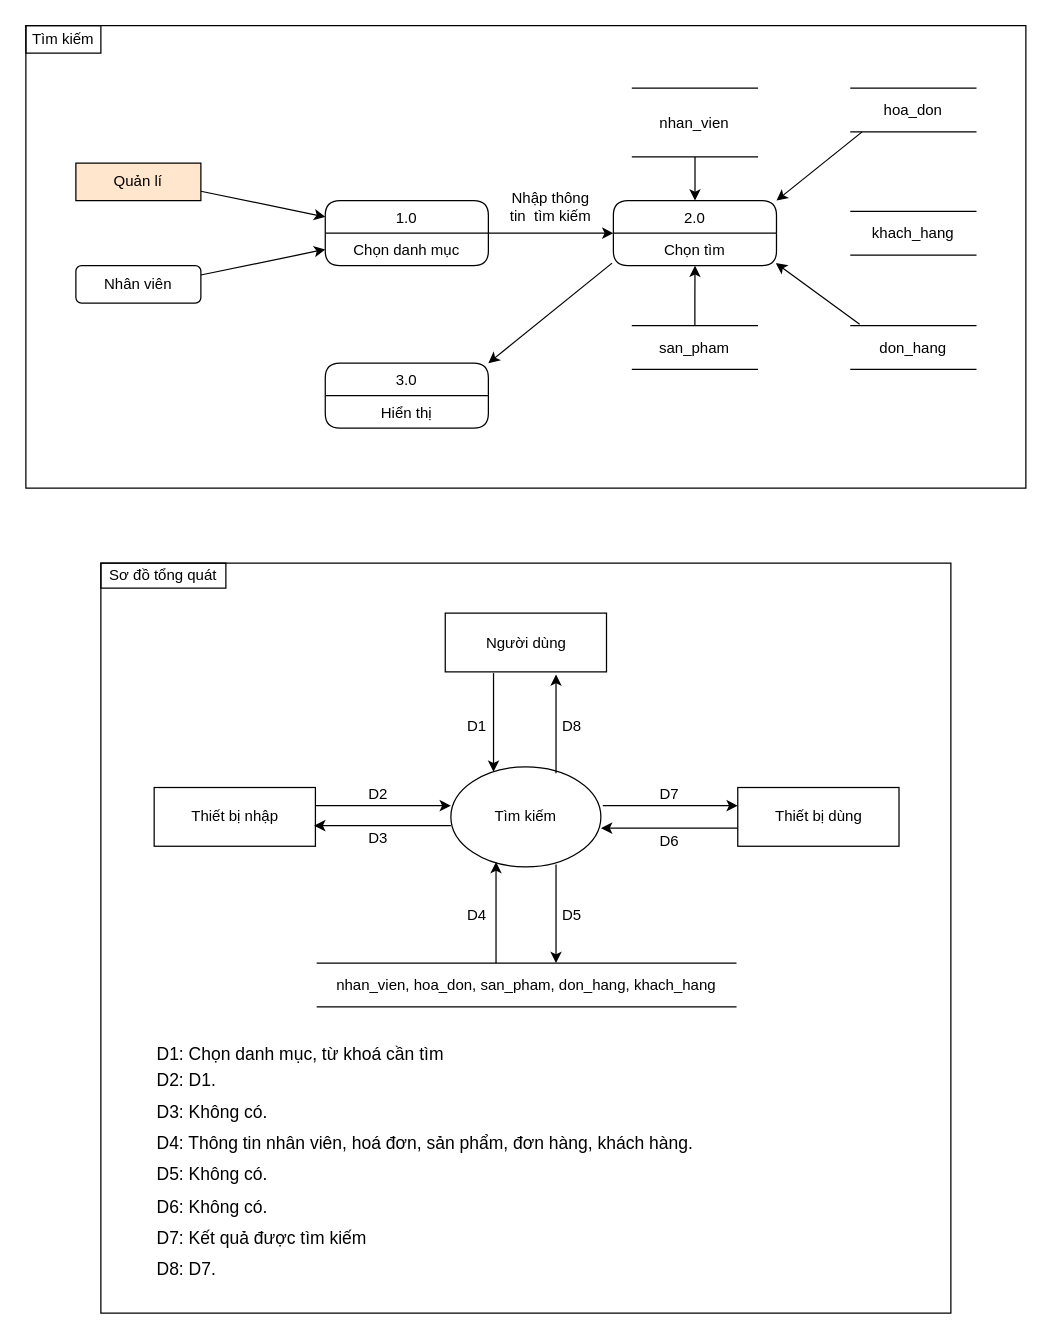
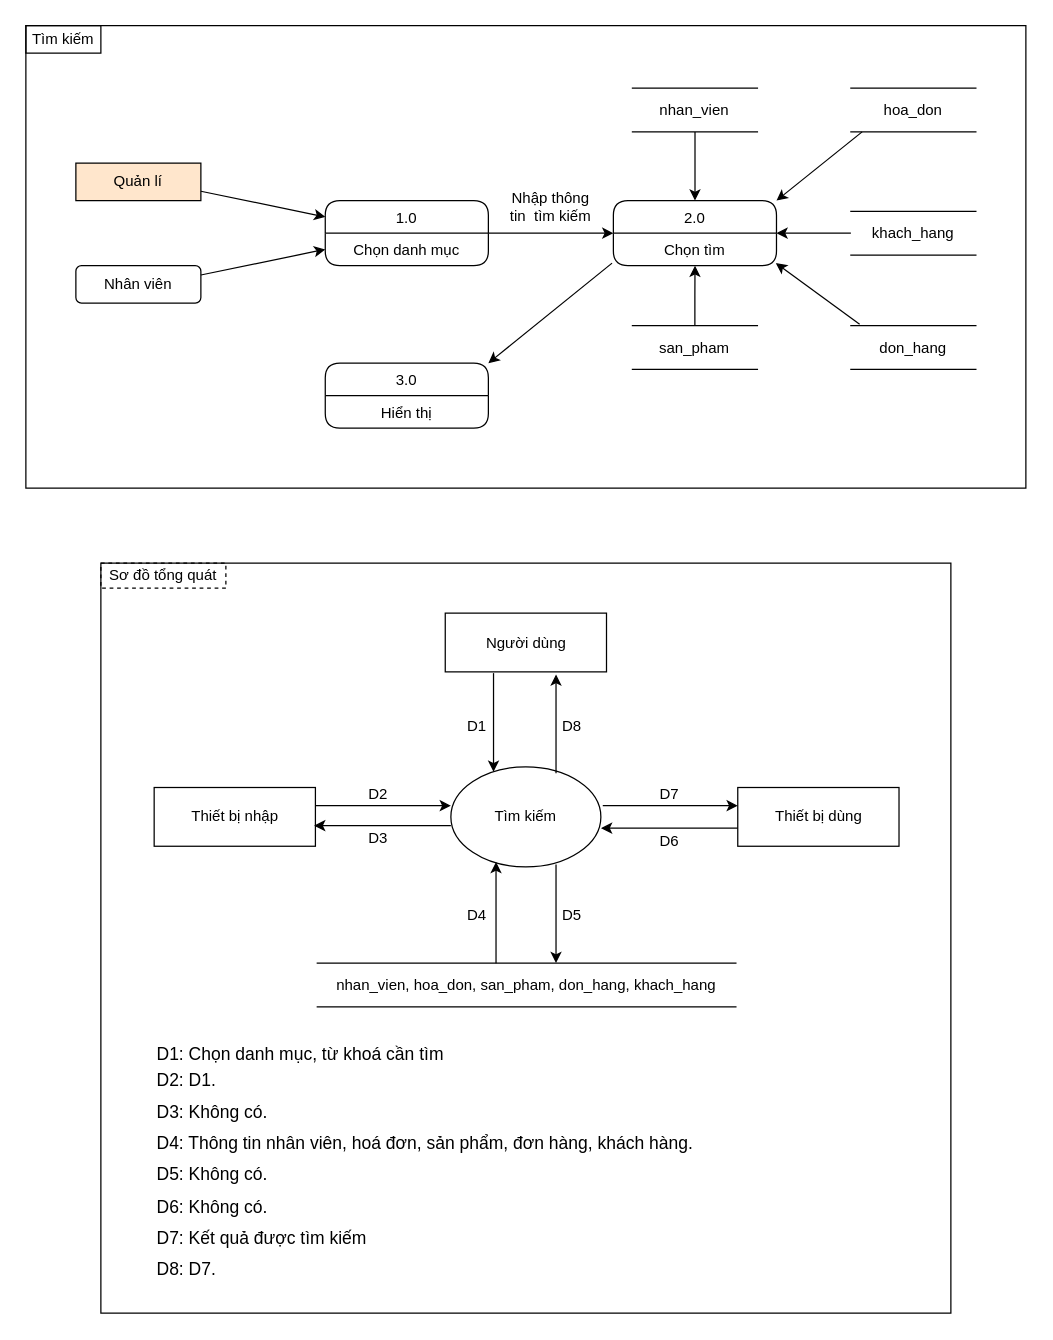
  <mxCell id="0" />
  <mxCell id="1" parent="0" />
  <mxCell id="2" value="Quản lí" style="rounded=0;whiteSpace=wrap;html=1;align=center;fillColor=#ffe6cc;" vertex="1" parent="1"><mxGeometry x="60" y="130" width="100" height="30" as="geometry" /></mxCell>
  <mxCell id="3" value="Nhân viên" style="whiteSpace=wrap;html=1;align=center;rounded=1;" vertex="1" parent="1"><mxGeometry x="60" y="212" width="100" height="30" as="geometry" /></mxCell>
  <mxCell id="4" value="1.0" style="swimlane;fontStyle=0;childLayout=stackLayout;horizontal=1;startSize=26;fillColor=none;horizontalStack=0;resizeParent=1;resizeParentMax=0;resizeLast=0;collapsible=1;marginBottom=0;rounded=1;" vertex="1" parent="1"><mxGeometry x="259.51" y="160" width="130.49" height="52" as="geometry" /></mxCell>
  <mxCell id="5" value="Chọn danh mục" style="text;strokeColor=none;fillColor=none;align=center;verticalAlign=top;spacingLeft=4;spacingRight=4;overflow=hidden;rotatable=0;points=[[0,0.5],[1,0.5]];portConstraint=eastwest;" vertex="1" parent="4"><mxGeometry y="26" width="130.49" height="26" as="geometry" /></mxCell>
  <mxCell id="6" value="" style="endArrow=classic;html=1;exitX=1;exitY=0.25;exitDx=0;exitDy=0;entryX=0;entryY=0.5;entryDx=0;entryDy=0;" edge="1" parent="1" source="3" target="5"><mxGeometry width="50" height="50" relative="1" as="geometry"><mxPoint x="300" y="322" as="sourcePoint" /><mxPoint x="350" y="272" as="targetPoint" /></mxGeometry></mxCell>
  <mxCell id="7" value="" style="endArrow=classic;html=1;exitX=1;exitY=0.75;exitDx=0;exitDy=0;entryX=0;entryY=0.25;entryDx=0;entryDy=0;" edge="1" parent="1" source="2" target="4"><mxGeometry width="50" height="50" relative="1" as="geometry"><mxPoint x="300" y="322" as="sourcePoint" /><mxPoint x="350" y="272" as="targetPoint" /></mxGeometry></mxCell>
  <mxCell id="8" value="2.0" style="swimlane;fontStyle=0;childLayout=stackLayout;horizontal=1;startSize=26;fillColor=none;horizontalStack=0;resizeParent=1;resizeParentMax=0;resizeLast=0;collapsible=1;marginBottom=0;rounded=1;" vertex="1" parent="1"><mxGeometry x="490" y="160" width="130.49" height="52" as="geometry" /></mxCell>
  <mxCell id="9" value="Chọn tìm" style="text;strokeColor=none;fillColor=none;align=center;verticalAlign=top;spacingLeft=4;spacingRight=4;overflow=hidden;rotatable=0;points=[[0,0.5],[1,0.5]];portConstraint=eastwest;" vertex="1" parent="8"><mxGeometry y="26" width="130.49" height="26" as="geometry" /></mxCell>
  <mxCell id="10" value="" style="endArrow=classic;html=1;exitX=1;exitY=0.5;exitDx=0;exitDy=0;" edge="1" parent="1" source="4" target="8"><mxGeometry width="50" height="50" relative="1" as="geometry"><mxPoint x="300" y="240" as="sourcePoint" /><mxPoint x="350" y="190" as="targetPoint" /></mxGeometry></mxCell>
  <mxCell id="11" value="Nhập thông tin&amp;nbsp; tìm kiếm" style="text;html=1;strokeColor=none;fillColor=none;align=center;verticalAlign=middle;whiteSpace=wrap;rounded=0;" vertex="1" parent="1"><mxGeometry x="400" y="150" width="80" height="30" as="geometry" /></mxCell>
+ <mxCell id="12" style="edgeStyle=orthogonalEdgeStyle;rounded=0;orthogonalLoop=1;jettySize=auto;html=1;" edge="1" parent="1" source="13" target="8"><mxGeometry relative="1" as="geometry" /></mxCell>
  <mxCell id="13" value="khach_hang" style="shape=partialRectangle;whiteSpace=wrap;html=1;left=0;right=0;fillColor=none;rounded=1;align=center;" vertex="1" parent="1"><mxGeometry x="680" y="168.5" width="100" height="35" as="geometry" /></mxCell>
  <mxCell id="14" style="edgeStyle=orthogonalEdgeStyle;rounded=0;orthogonalLoop=1;jettySize=auto;html=1;" edge="1" parent="1" source="15" target="8"><mxGeometry relative="1" as="geometry" /></mxCell>
  <mxCell id="15" value="san_pham" style="shape=partialRectangle;whiteSpace=wrap;html=1;left=0;right=0;fillColor=none;rounded=1;align=center;" vertex="1" parent="1"><mxGeometry x="505.24" y="260" width="100" height="35" as="geometry" /></mxCell>
  <mxCell id="16" style="edgeStyle=orthogonalEdgeStyle;rounded=0;orthogonalLoop=1;jettySize=auto;html=1;" edge="1" parent="1" source="17" target="8"><mxGeometry relative="1" as="geometry" /></mxCell>
- <mxCell id="17" value="nhan_vien" style="shape=partialRectangle;whiteSpace=wrap;html=1;left=0;right=0;fillColor=none;rounded=1;align=center;" vertex="1" parent="1"><mxGeometry x="505.25" y="70" width="100" height="55" as="geometry" /></mxCell>
+ <mxCell id="17" value="nhan_vien" style="shape=partialRectangle;whiteSpace=wrap;html=1;left=0;right=0;fillColor=none;rounded=1;align=center;" vertex="1" parent="1"><mxGeometry x="505.25" y="70" width="100" height="35" as="geometry" /></mxCell>
  <mxCell id="18" value="hoa_don" style="shape=partialRectangle;whiteSpace=wrap;html=1;left=0;right=0;fillColor=none;rounded=1;align=center;" vertex="1" parent="1"><mxGeometry x="680" y="70" width="100" height="35" as="geometry" /></mxCell>
  <mxCell id="19" value="don_hang" style="shape=partialRectangle;whiteSpace=wrap;html=1;left=0;right=0;fillColor=none;rounded=1;align=center;" vertex="1" parent="1"><mxGeometry x="680" y="260" width="100" height="35" as="geometry" /></mxCell>
  <mxCell id="20" value="" style="endArrow=classic;html=1;exitX=0.07;exitY=-0.029;exitDx=0;exitDy=0;exitPerimeter=0;entryX=0.996;entryY=0.923;entryDx=0;entryDy=0;entryPerimeter=0;" edge="1" parent="1" source="19" target="9"><mxGeometry width="50" height="50" relative="1" as="geometry"><mxPoint x="230" y="240" as="sourcePoint" /><mxPoint x="280" y="190" as="targetPoint" /></mxGeometry></mxCell>
  <mxCell id="21" value="" style="endArrow=classic;html=1;exitX=0.09;exitY=1;exitDx=0;exitDy=0;exitPerimeter=0;entryX=1;entryY=0;entryDx=0;entryDy=0;" edge="1" parent="1" source="18" target="8"><mxGeometry width="50" height="50" relative="1" as="geometry"><mxPoint x="230" y="240" as="sourcePoint" /><mxPoint x="280" y="190" as="targetPoint" /></mxGeometry></mxCell>
  <mxCell id="22" value="3.0" style="swimlane;fontStyle=0;childLayout=stackLayout;horizontal=1;startSize=26;fillColor=none;horizontalStack=0;resizeParent=1;resizeParentMax=0;resizeLast=0;collapsible=1;marginBottom=0;rounded=1;" vertex="1" parent="1"><mxGeometry x="259.51" y="290" width="130.49" height="52" as="geometry" /></mxCell>
  <mxCell id="23" value="Hiển thị" style="text;strokeColor=none;fillColor=none;align=center;verticalAlign=top;spacingLeft=4;spacingRight=4;overflow=hidden;rotatable=0;points=[[0,0.5],[1,0.5]];portConstraint=eastwest;" vertex="1" parent="22"><mxGeometry y="26" width="130.49" height="26" as="geometry" /></mxCell>
  <mxCell id="24" value="" style="endArrow=classic;html=1;exitX=-0.008;exitY=0.923;exitDx=0;exitDy=0;exitPerimeter=0;entryX=1;entryY=0;entryDx=0;entryDy=0;" edge="1" parent="1" source="9" target="22"><mxGeometry width="50" height="50" relative="1" as="geometry"><mxPoint x="360" y="330" as="sourcePoint" /><mxPoint x="410" y="280" as="targetPoint" /></mxGeometry></mxCell>
  <mxCell id="25" value="" style="rounded=0;whiteSpace=wrap;html=1;fillColor=none;" vertex="1" parent="1"><mxGeometry x="20" y="20" width="800" height="370" as="geometry" /></mxCell>
  <mxCell id="26" value="Tìm kiếm" style="rounded=0;whiteSpace=wrap;html=1;fillColor=none;" vertex="1" parent="1"><mxGeometry x="20" y="20" width="60" height="22" as="geometry" /></mxCell>
  <mxCell id="27" value="" style="rounded=0;whiteSpace=wrap;html=1;fillColor=none;" vertex="1" parent="1"><mxGeometry x="80" y="450" width="680" height="600" as="geometry" /></mxCell>
  <mxCell id="28" value="Tìm kiếm" style="ellipse;whiteSpace=wrap;html=1;rounded=1;fillColor=none;align=center;" vertex="1" parent="1"><mxGeometry x="360" y="613" width="120" height="80" as="geometry" /></mxCell>
  <mxCell id="29" value="Người dùng" style="rounded=0;whiteSpace=wrap;html=1;fillColor=none;align=center;" vertex="1" parent="1"><mxGeometry x="355.5" y="490" width="129" height="47" as="geometry" /></mxCell>
  <mxCell id="30" value="Thiết bị nhập" style="rounded=0;whiteSpace=wrap;html=1;fillColor=none;align=center;" vertex="1" parent="1"><mxGeometry x="122.63" y="629.5" width="129" height="47" as="geometry" /></mxCell>
  <mxCell id="31" value="Thiết bị dùng" style="rounded=0;whiteSpace=wrap;html=1;fillColor=none;align=center;" vertex="1" parent="1"><mxGeometry x="589.51" y="629.5" width="129" height="47" as="geometry" /></mxCell>
  <mxCell id="32" value="nhan_vien, hoa_don, san_pham, don_hang, khach_hang" style="shape=partialRectangle;whiteSpace=wrap;html=1;left=0;right=0;fillColor=none;rounded=1;align=center;" vertex="1" parent="1"><mxGeometry x="253.12" y="770" width="334.9" height="35" as="geometry" /></mxCell>
  <mxCell id="33" value="" style="endArrow=classic;html=1;" edge="1" parent="1"><mxGeometry width="50" height="50" relative="1" as="geometry"><mxPoint x="252" y="644" as="sourcePoint" /><mxPoint x="360" y="644" as="targetPoint" /></mxGeometry></mxCell>
  <mxCell id="34" value="" style="endArrow=classic;html=1;" edge="1" parent="1"><mxGeometry width="50" height="50" relative="1" as="geometry"><mxPoint x="481.51" y="644" as="sourcePoint" /><mxPoint x="589.51" y="644" as="targetPoint" /></mxGeometry></mxCell>
  <mxCell id="35" value="" style="endArrow=classic;html=1;" edge="1" parent="1"><mxGeometry width="50" height="50" relative="1" as="geometry"><mxPoint x="589.51" y="662" as="sourcePoint" /><mxPoint x="480.12" y="662" as="targetPoint" /></mxGeometry></mxCell>
  <mxCell id="36" value="" style="endArrow=classic;html=1;" edge="1" parent="1"><mxGeometry width="50" height="50" relative="1" as="geometry"><mxPoint x="360" y="660" as="sourcePoint" /><mxPoint x="250.61" y="660" as="targetPoint" /></mxGeometry></mxCell>
  <mxCell id="37" value="" style="endArrow=classic;html=1;" edge="1" parent="1"><mxGeometry width="50" height="50" relative="1" as="geometry"><mxPoint x="396.12" y="770" as="sourcePoint" /><mxPoint x="396.12" y="689" as="targetPoint" /></mxGeometry></mxCell>
  <mxCell id="38" value="" style="endArrow=classic;html=1;" edge="1" parent="1"><mxGeometry width="50" height="50" relative="1" as="geometry"><mxPoint x="394.12" y="538" as="sourcePoint" /><mxPoint x="394.12" y="617" as="targetPoint" /></mxGeometry></mxCell>
  <mxCell id="39" value="" style="endArrow=classic;html=1;" edge="1" parent="1"><mxGeometry width="50" height="50" relative="1" as="geometry"><mxPoint x="444.12" y="618" as="sourcePoint" /><mxPoint x="444.12" y="539" as="targetPoint" /></mxGeometry></mxCell>
  <mxCell id="40" value="" style="endArrow=classic;html=1;" edge="1" parent="1"><mxGeometry width="50" height="50" relative="1" as="geometry"><mxPoint x="444.12" y="691" as="sourcePoint" /><mxPoint x="444.12" y="770" as="targetPoint" /></mxGeometry></mxCell>
  <mxCell id="41" value="D1" style="text;html=1;strokeColor=none;fillColor=none;align=center;verticalAlign=middle;whiteSpace=wrap;rounded=0;" vertex="1" parent="1"><mxGeometry x="365" y="571" width="32" height="20" as="geometry" /></mxCell>
  <mxCell id="42" value="D2" style="text;html=1;strokeColor=none;fillColor=none;align=center;verticalAlign=middle;whiteSpace=wrap;rounded=0;" vertex="1" parent="1"><mxGeometry x="285.63" y="625" width="32" height="20" as="geometry" /></mxCell>
  <mxCell id="43" value="D3" style="text;html=1;strokeColor=none;fillColor=none;align=center;verticalAlign=middle;whiteSpace=wrap;rounded=0;" vertex="1" parent="1"><mxGeometry x="285.63" y="660" width="32" height="20" as="geometry" /></mxCell>
  <mxCell id="44" value="D4" style="text;html=1;strokeColor=none;fillColor=none;align=center;verticalAlign=middle;whiteSpace=wrap;rounded=0;" vertex="1" parent="1"><mxGeometry x="365" y="722" width="32" height="20" as="geometry" /></mxCell>
  <mxCell id="45" value="D5" style="text;html=1;strokeColor=none;fillColor=none;align=center;verticalAlign=middle;whiteSpace=wrap;rounded=0;" vertex="1" parent="1"><mxGeometry x="441.12" y="722" width="32" height="20" as="geometry" /></mxCell>
  <mxCell id="46" value="D6" style="text;html=1;strokeColor=none;fillColor=none;align=center;verticalAlign=middle;whiteSpace=wrap;rounded=0;" vertex="1" parent="1"><mxGeometry x="519.12" y="663" width="32" height="20" as="geometry" /></mxCell>
  <mxCell id="47" value="D7" style="text;html=1;strokeColor=none;fillColor=none;align=center;verticalAlign=middle;whiteSpace=wrap;rounded=0;" vertex="1" parent="1"><mxGeometry x="519.12" y="625" width="32" height="20" as="geometry" /></mxCell>
  <mxCell id="48" value="D8" style="text;html=1;strokeColor=none;fillColor=none;align=center;verticalAlign=middle;whiteSpace=wrap;rounded=0;" vertex="1" parent="1"><mxGeometry x="441.12" y="571" width="32" height="20" as="geometry" /></mxCell>
  <mxCell id="49" value="&lt;div style=&quot;font-size: 14px&quot;&gt;D1: Chọn danh mục, từ khoá cần tìm&lt;br&gt;&lt;/div&gt;&lt;div style=&quot;line-height: 180% ; font-size: 14px&quot;&gt;D2:&lt;font style=&quot;font-size: 14px&quot;&gt; &lt;/font&gt;D1.&lt;br&gt;&lt;/div&gt;&lt;div style=&quot;line-height: 180% ; font-size: 14px&quot;&gt;D3: Không có.&lt;/div&gt;&lt;div style=&quot;line-height: 180% ; font-size: 14px&quot;&gt;D4: Thông tin nhân viên, hoá đơn, sản phẩm, đơn hàng, khách hàng.&lt;br&gt;&lt;/div&gt;&lt;div style=&quot;line-height: 180% ; font-size: 14px&quot;&gt;D5: Không có.&lt;br&gt;&lt;/div&gt;&lt;div style=&quot;line-height: 180% ; font-size: 14px&quot;&gt;D6: Không có.&lt;br&gt;&lt;/div&gt;&lt;div style=&quot;line-height: 180% ; font-size: 14px&quot;&gt;D7: Kết quả được tìm kiếm&lt;br&gt;&lt;/div&gt;&lt;div style=&quot;line-height: 180% ; font-size: 14px&quot;&gt;D8: D7.&lt;/div&gt;" style="text;html=1;strokeColor=none;fillColor=none;align=left;verticalAlign=middle;rounded=0;fontSize=14;labelBorderColor=none;labelBackgroundColor=none;" vertex="1" parent="1"><mxGeometry x="122.63" y="830" width="533.18" height="201" as="geometry" /></mxCell>
- <mxCell id="50" value="Sơ đồ tổng quát" style="rounded=0;whiteSpace=wrap;html=1;fillColor=none;" vertex="1" parent="1"><mxGeometry x="80" y="450" width="100" height="20" as="geometry" /></mxCell>
+ <mxCell id="50" value="Sơ đồ tổng quát" style="rounded=0;whiteSpace=wrap;html=1;fillColor=none;dashed=1;" vertex="1" parent="1"><mxGeometry x="80" y="450" width="100" height="20" as="geometry" /></mxCell>
